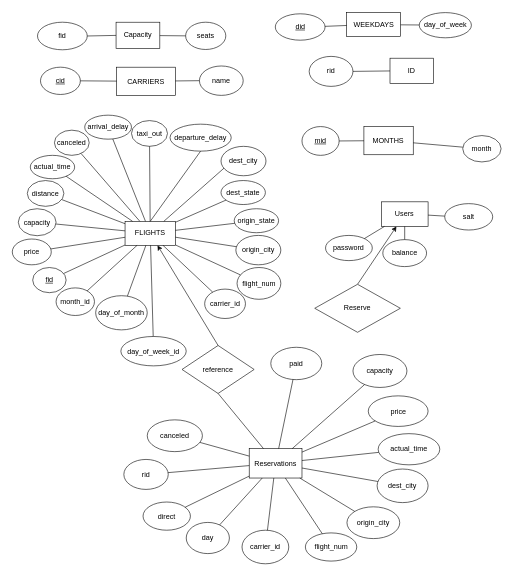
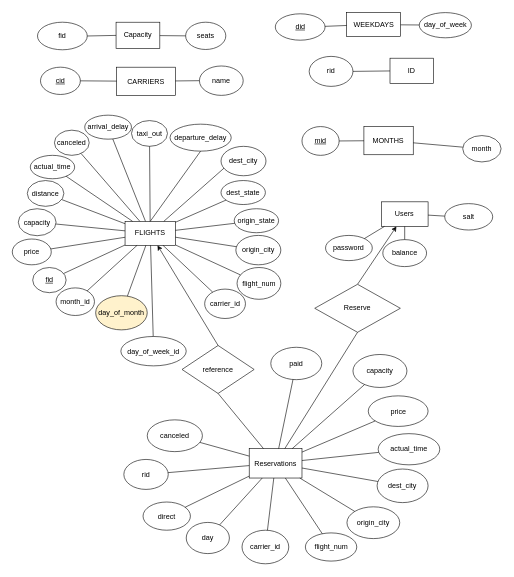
  <mxCell id="0" />
  <mxCell id="1" parent="0" />
  <mxCell id="2" value="Capacity" style="rounded=0;whiteSpace=wrap;html=1;" vertex="1" parent="1"><mxGeometry x="193" y="36" width="73" height="44" as="geometry" /></mxCell>
  <mxCell id="3" value="fid" style="ellipse;whiteSpace=wrap;html=1;" vertex="1" parent="1"><mxGeometry x="62" y="36" width="83" height="46" as="geometry" /></mxCell>
  <mxCell id="4" value="seats" style="ellipse;whiteSpace=wrap;html=1;" vertex="1" parent="1"><mxGeometry x="309" y="36" width="67" height="45.5" as="geometry" /></mxCell>
  <mxCell id="5" value="" style="endArrow=none;html=1;exitX=1;exitY=0.5;exitDx=0;exitDy=0;entryX=0;entryY=0.5;entryDx=0;entryDy=0;" edge="1" parent="1" source="3" target="2"><mxGeometry width="50" height="50" relative="1" as="geometry"><mxPoint x="350" y="213" as="sourcePoint" /><mxPoint x="400" y="163" as="targetPoint" /></mxGeometry></mxCell>
  <mxCell id="6" value="" style="endArrow=none;html=1;entryX=0;entryY=0.5;entryDx=0;entryDy=0;" edge="1" parent="1" source="2" target="4"><mxGeometry width="50" height="50" relative="1" as="geometry"><mxPoint x="350" y="213" as="sourcePoint" /><mxPoint x="400" y="163" as="targetPoint" /></mxGeometry></mxCell>
  <mxCell id="7" value="CARRIERS" style="rounded=0;whiteSpace=wrap;html=1;" vertex="1" parent="1"><mxGeometry x="194" y="111" width="98" height="47" as="geometry" /></mxCell>
  <mxCell id="8" value="&lt;u&gt;cid&lt;/u&gt;" style="ellipse;whiteSpace=wrap;html=1;" vertex="1" parent="1"><mxGeometry x="67" y="111" width="66.5" height="45.5" as="geometry" /></mxCell>
  <mxCell id="9" value="name" style="ellipse;whiteSpace=wrap;html=1;" vertex="1" parent="1"><mxGeometry x="332" y="109" width="73" height="49" as="geometry" /></mxCell>
  <mxCell id="10" value="" style="endArrow=none;html=1;" edge="1" parent="1" source="8" target="7"><mxGeometry width="50" height="50" relative="1" as="geometry"><mxPoint x="351" y="176" as="sourcePoint" /><mxPoint x="401" y="126" as="targetPoint" /></mxGeometry></mxCell>
  <mxCell id="11" value="" style="endArrow=none;html=1;entryX=0;entryY=0.5;entryDx=0;entryDy=0;" edge="1" parent="1" source="7" target="9"><mxGeometry width="50" height="50" relative="1" as="geometry"><mxPoint x="351" y="176" as="sourcePoint" /><mxPoint x="401" y="126" as="targetPoint" /></mxGeometry></mxCell>
  <mxCell id="12" value="FLIGHTS" style="rounded=0;whiteSpace=wrap;html=1;" vertex="1" parent="1"><mxGeometry x="208" y="368" width="84" height="40" as="geometry" /></mxCell>
  <mxCell id="13" value="&lt;u&gt;fid&lt;/u&gt;" style="ellipse;whiteSpace=wrap;html=1;rounded=0;" vertex="1" parent="1"><mxGeometry x="54" y="445" width="55.75" height="42" as="geometry" /></mxCell>
  <mxCell id="14" value="month_id" style="ellipse;whiteSpace=wrap;html=1;" vertex="1" parent="1"><mxGeometry x="93" y="479" width="64" height="46" as="geometry" /></mxCell>
- <mxCell id="15" value="day_of_month" style="ellipse;whiteSpace=wrap;html=1;" vertex="1" parent="1"><mxGeometry x="159" y="492" width="86" height="57" as="geometry" /></mxCell>
+ <mxCell id="15" value="day_of_month" style="ellipse;whiteSpace=wrap;html=1;fillColor=#fff2cc;" vertex="1" parent="1"><mxGeometry x="159" y="492" width="86" height="57" as="geometry" /></mxCell>
  <mxCell id="16" value="day_of_week_id" style="ellipse;whiteSpace=wrap;html=1;" vertex="1" parent="1"><mxGeometry x="201" y="560" width="109" height="49" as="geometry" /></mxCell>
  <mxCell id="17" value="carrier_id" style="ellipse;whiteSpace=wrap;html=1;" vertex="1" parent="1"><mxGeometry x="340.75" y="481" width="68" height="49" as="geometry" /></mxCell>
  <mxCell id="18" value="flight_num" style="ellipse;whiteSpace=wrap;html=1;" vertex="1" parent="1"><mxGeometry x="394.75" y="445" width="73" height="53" as="geometry" /></mxCell>
  <mxCell id="19" value="origin_city" style="ellipse;whiteSpace=wrap;html=1;" vertex="1" parent="1"><mxGeometry x="392.75" y="391.5" width="75" height="49" as="geometry" /></mxCell>
  <mxCell id="20" value="origin_state" style="ellipse;whiteSpace=wrap;html=1;" vertex="1" parent="1"><mxGeometry x="390" y="347" width="74" height="40" as="geometry" /></mxCell>
  <mxCell id="21" value="dest_state" style="ellipse;whiteSpace=wrap;html=1;" vertex="1" parent="1"><mxGeometry x="368" y="300" width="74" height="40" as="geometry" /></mxCell>
  <mxCell id="22" value="dest_city" style="ellipse;whiteSpace=wrap;html=1;" vertex="1" parent="1"><mxGeometry x="368" y="243" width="75" height="49" as="geometry" /></mxCell>
  <mxCell id="23" value="departure_delay" style="ellipse;whiteSpace=wrap;html=1;" vertex="1" parent="1"><mxGeometry x="283" y="206" width="102" height="45" as="geometry" /></mxCell>
  <mxCell id="24" value="taxi_out" style="ellipse;whiteSpace=wrap;html=1;" vertex="1" parent="1"><mxGeometry x="218.75" y="200" width="60" height="43" as="geometry" /></mxCell>
  <mxCell id="25" value="arrival_delay" style="ellipse;whiteSpace=wrap;html=1;" vertex="1" parent="1"><mxGeometry x="140.75" y="191" width="78" height="40" as="geometry" /></mxCell>
  <mxCell id="26" value="canceled" style="ellipse;whiteSpace=wrap;html=1;" vertex="1" parent="1"><mxGeometry x="90.25" y="216" width="58" height="42" as="geometry" /></mxCell>
  <mxCell id="27" value="actual_time" style="ellipse;whiteSpace=wrap;html=1;" vertex="1" parent="1"><mxGeometry x="50" y="258" width="74" height="39" as="geometry" /></mxCell>
  <mxCell id="28" value="distance" style="ellipse;whiteSpace=wrap;html=1;" vertex="1" parent="1"><mxGeometry x="45" y="300" width="61" height="43" as="geometry" /></mxCell>
  <mxCell id="29" value="capacity" style="ellipse;whiteSpace=wrap;html=1;" vertex="1" parent="1"><mxGeometry x="30" y="347" width="63" height="45" as="geometry" /></mxCell>
  <mxCell id="30" value="price" style="ellipse;whiteSpace=wrap;html=1;" vertex="1" parent="1"><mxGeometry x="20" y="397.5" width="65" height="43" as="geometry" /></mxCell>
  <mxCell id="31" value="" style="endArrow=none;html=1;exitX=0.5;exitY=0;exitDx=0;exitDy=0;entryX=0.5;entryY=1;entryDx=0;entryDy=0;" edge="1" parent="1" source="12" target="23"><mxGeometry width="50" height="50" relative="1" as="geometry"><mxPoint x="351" y="309" as="sourcePoint" /><mxPoint x="401" y="259" as="targetPoint" /></mxGeometry></mxCell>
  <mxCell id="32" value="" style="endArrow=none;html=1;entryX=0.067;entryY=0.741;entryDx=0;entryDy=0;entryPerimeter=0;" edge="1" parent="1" source="12" target="22"><mxGeometry width="50" height="50" relative="1" as="geometry"><mxPoint x="270.75" y="406" as="sourcePoint" /><mxPoint x="344" y="261" as="targetPoint" /></mxGeometry></mxCell>
  <mxCell id="33" value="" style="endArrow=none;html=1;" edge="1" parent="1" source="12" target="21"><mxGeometry width="50" height="50" relative="1" as="geometry"><mxPoint x="351" y="309" as="sourcePoint" /><mxPoint x="401" y="259" as="targetPoint" /></mxGeometry></mxCell>
  <mxCell id="34" value="" style="endArrow=none;html=1;" edge="1" parent="1" source="12" target="20"><mxGeometry width="50" height="50" relative="1" as="geometry"><mxPoint x="351" y="309" as="sourcePoint" /><mxPoint x="401" y="259" as="targetPoint" /></mxGeometry></mxCell>
  <mxCell id="35" value="" style="endArrow=none;html=1;" edge="1" parent="1" source="12" target="19"><mxGeometry width="50" height="50" relative="1" as="geometry"><mxPoint x="351" y="309" as="sourcePoint" /><mxPoint x="401" y="259" as="targetPoint" /></mxGeometry></mxCell>
  <mxCell id="36" value="" style="endArrow=none;html=1;" edge="1" parent="1" source="12" target="18"><mxGeometry width="50" height="50" relative="1" as="geometry"><mxPoint x="351" y="309" as="sourcePoint" /><mxPoint x="401" y="259" as="targetPoint" /></mxGeometry></mxCell>
  <mxCell id="37" value="" style="endArrow=none;html=1;" edge="1" parent="1" source="12" target="24"><mxGeometry width="50" height="50" relative="1" as="geometry"><mxPoint x="351" y="309" as="sourcePoint" /><mxPoint x="401" y="259" as="targetPoint" /></mxGeometry></mxCell>
  <mxCell id="38" value="" style="endArrow=none;html=1;" edge="1" parent="1" source="12" target="25"><mxGeometry width="50" height="50" relative="1" as="geometry"><mxPoint x="351" y="309" as="sourcePoint" /><mxPoint x="401" y="259" as="targetPoint" /></mxGeometry></mxCell>
  <mxCell id="39" value="" style="endArrow=none;html=1;" edge="1" parent="1" source="12" target="26"><mxGeometry width="50" height="50" relative="1" as="geometry"><mxPoint x="351" y="309" as="sourcePoint" /><mxPoint x="401" y="259" as="targetPoint" /></mxGeometry></mxCell>
  <mxCell id="40" value="" style="endArrow=none;html=1;" edge="1" parent="1" source="12" target="27"><mxGeometry width="50" height="50" relative="1" as="geometry"><mxPoint x="351" y="309" as="sourcePoint" /><mxPoint x="401" y="259" as="targetPoint" /></mxGeometry></mxCell>
  <mxCell id="41" value="" style="endArrow=none;html=1;" edge="1" parent="1" source="12" target="17"><mxGeometry width="50" height="50" relative="1" as="geometry"><mxPoint x="351" y="309" as="sourcePoint" /><mxPoint x="401" y="259" as="targetPoint" /></mxGeometry></mxCell>
  <mxCell id="42" value="" style="endArrow=none;html=1;" edge="1" parent="1" source="12" target="28"><mxGeometry width="50" height="50" relative="1" as="geometry"><mxPoint x="351" y="309" as="sourcePoint" /><mxPoint x="401" y="259" as="targetPoint" /></mxGeometry></mxCell>
  <mxCell id="43" value="" style="endArrow=none;html=1;" edge="1" parent="1" source="12" target="29"><mxGeometry width="50" height="50" relative="1" as="geometry"><mxPoint x="351" y="309" as="sourcePoint" /><mxPoint x="401" y="259" as="targetPoint" /></mxGeometry></mxCell>
  <mxCell id="44" value="" style="endArrow=none;html=1;" edge="1" parent="1" source="12" target="30"><mxGeometry width="50" height="50" relative="1" as="geometry"><mxPoint x="351" y="309" as="sourcePoint" /><mxPoint x="401" y="259" as="targetPoint" /></mxGeometry></mxCell>
  <mxCell id="45" value="" style="endArrow=none;html=1;" edge="1" parent="1" source="12" target="13"><mxGeometry width="50" height="50" relative="1" as="geometry"><mxPoint x="351" y="309" as="sourcePoint" /><mxPoint x="401" y="259" as="targetPoint" /></mxGeometry></mxCell>
  <mxCell id="46" value="" style="endArrow=none;html=1;" edge="1" parent="1" source="12" target="14"><mxGeometry width="50" height="50" relative="1" as="geometry"><mxPoint x="351" y="309" as="sourcePoint" /><mxPoint x="401" y="259" as="targetPoint" /></mxGeometry></mxCell>
  <mxCell id="47" value="" style="endArrow=none;html=1;" edge="1" parent="1" source="15" target="12"><mxGeometry width="50" height="50" relative="1" as="geometry"><mxPoint x="351" y="309" as="sourcePoint" /><mxPoint x="401" y="259" as="targetPoint" /></mxGeometry></mxCell>
  <mxCell id="48" value="" style="endArrow=none;html=1;" edge="1" parent="1" source="16" target="12"><mxGeometry width="50" height="50" relative="1" as="geometry"><mxPoint x="351" y="309" as="sourcePoint" /><mxPoint x="401" y="259" as="targetPoint" /></mxGeometry></mxCell>
  <mxCell id="49" value="ID" style="rounded=0;whiteSpace=wrap;html=1;" vertex="1" parent="1"><mxGeometry x="649.75" y="96" width="72.25" height="42" as="geometry" /></mxCell>
  <mxCell id="50" value="rid" style="ellipse;whiteSpace=wrap;html=1;" vertex="1" parent="1"><mxGeometry x="515" y="93" width="73" height="50" as="geometry" /></mxCell>
  <mxCell id="51" value="" style="endArrow=none;html=1;" edge="1" parent="1" source="50" target="49"><mxGeometry width="50" height="50" relative="1" as="geometry"><mxPoint x="751" y="166" as="sourcePoint" /><mxPoint x="801" y="116" as="targetPoint" /></mxGeometry></mxCell>
  <mxCell id="52" value="MONTHS" style="rounded=0;whiteSpace=wrap;html=1;" vertex="1" parent="1"><mxGeometry x="606.25" y="210" width="82.25" height="47" as="geometry" /></mxCell>
  <mxCell id="53" value="&lt;u&gt;mid&lt;/u&gt;" style="ellipse;whiteSpace=wrap;html=1;" vertex="1" parent="1"><mxGeometry x="503" y="210" width="62" height="48" as="geometry" /></mxCell>
  <mxCell id="54" value="month" style="ellipse;whiteSpace=wrap;html=1;" vertex="1" parent="1"><mxGeometry x="771" y="225" width="64" height="44" as="geometry" /></mxCell>
  <mxCell id="55" value="" style="endArrow=none;html=1;" edge="1" parent="1" source="52" target="54"><mxGeometry width="50" height="50" relative="1" as="geometry"><mxPoint x="760.5" y="217" as="sourcePoint" /><mxPoint x="810.5" y="167" as="targetPoint" /></mxGeometry></mxCell>
  <mxCell id="56" value="" style="endArrow=none;html=1;" edge="1" parent="1" source="53" target="52"><mxGeometry width="50" height="50" relative="1" as="geometry"><mxPoint x="760.5" y="217" as="sourcePoint" /><mxPoint x="810.5" y="167" as="targetPoint" /></mxGeometry></mxCell>
  <mxCell id="57" value="Users" style="rounded=0;whiteSpace=wrap;html=1;" vertex="1" parent="1"><mxGeometry x="635.25" y="335.5" width="78" height="41" as="geometry" /></mxCell>
  <mxCell id="58" value="password" style="ellipse;whiteSpace=wrap;html=1;" vertex="1" parent="1"><mxGeometry x="542.25" y="391.5" width="78" height="42" as="geometry" /></mxCell>
  <mxCell id="59" value="balance" style="ellipse;whiteSpace=wrap;html=1;" vertex="1" parent="1"><mxGeometry x="637.75" y="398.5" width="73" height="45" as="geometry" /></mxCell>
  <mxCell id="60" value="salt" style="ellipse;whiteSpace=wrap;html=1;" vertex="1" parent="1"><mxGeometry x="741" y="338.5" width="80" height="44" as="geometry" /></mxCell>
  <mxCell id="61" value="" style="endArrow=none;html=1;" edge="1" parent="1" source="60" target="57"><mxGeometry width="50" height="50" relative="1" as="geometry"><mxPoint x="453.25" y="440.5" as="sourcePoint" /><mxPoint x="503.25" y="390.5" as="targetPoint" /></mxGeometry></mxCell>
  <mxCell id="62" value="" style="endArrow=none;html=1;" edge="1" parent="1" source="59" target="57"><mxGeometry width="50" height="50" relative="1" as="geometry"><mxPoint x="453.25" y="440.5" as="sourcePoint" /><mxPoint x="503.25" y="390.5" as="targetPoint" /></mxGeometry></mxCell>
  <mxCell id="63" value="" style="endArrow=none;html=1;" edge="1" parent="1" source="58" target="57"><mxGeometry width="50" height="50" relative="1" as="geometry"><mxPoint x="453.25" y="440.5" as="sourcePoint" /><mxPoint x="503.25" y="390.5" as="targetPoint" /></mxGeometry></mxCell>
  <mxCell id="64" value="WEEKDAYS" style="rounded=0;whiteSpace=wrap;html=1;" vertex="1" parent="1"><mxGeometry x="577.5" y="20" width="90" height="40" as="geometry" /></mxCell>
  <mxCell id="65" value="&lt;u&gt;did&lt;/u&gt;" style="ellipse;whiteSpace=wrap;html=1;" vertex="1" parent="1"><mxGeometry x="458.5" y="22" width="83" height="44" as="geometry" /></mxCell>
  <mxCell id="66" value="day_of_week" style="ellipse;whiteSpace=wrap;html=1;" vertex="1" parent="1"><mxGeometry x="698.5" y="20" width="87" height="42" as="geometry" /></mxCell>
  <mxCell id="67" value="" style="endArrow=none;html=1;" edge="1" parent="1" source="64" target="66"><mxGeometry width="50" height="50" relative="1" as="geometry"><mxPoint x="419.5" y="129" as="sourcePoint" /><mxPoint x="469.5" y="79" as="targetPoint" /></mxGeometry></mxCell>
  <mxCell id="68" value="" style="endArrow=none;html=1;" edge="1" parent="1" source="65" target="64"><mxGeometry width="50" height="50" relative="1" as="geometry"><mxPoint x="419.5" y="129" as="sourcePoint" /><mxPoint x="469.5" y="79" as="targetPoint" /></mxGeometry></mxCell>
  <mxCell id="69" value="Reservations" style="rounded=0;whiteSpace=wrap;html=1;" vertex="1" parent="1"><mxGeometry x="415" y="747" width="88" height="49" as="geometry" /></mxCell>
  <mxCell id="70" value="canceled" style="ellipse;whiteSpace=wrap;html=1;" vertex="1" parent="1"><mxGeometry x="245" y="699" width="92" height="53" as="geometry" /></mxCell>
  <mxCell id="71" value="actual_time" style="ellipse;whiteSpace=wrap;html=1;" vertex="1" parent="1"><mxGeometry x="630" y="722" width="102.75" height="52" as="geometry" /></mxCell>
  <mxCell id="72" value="paid" style="ellipse;whiteSpace=wrap;html=1;" vertex="1" parent="1"><mxGeometry x="451" y="578" width="85" height="54" as="geometry" /></mxCell>
  <mxCell id="73" value="capacity" style="ellipse;whiteSpace=wrap;html=1;" vertex="1" parent="1"><mxGeometry x="588" y="590" width="90" height="55" as="geometry" /></mxCell>
  <mxCell id="74" value="price" style="ellipse;whiteSpace=wrap;html=1;" vertex="1" parent="1"><mxGeometry x="613.5" y="659" width="99.75" height="51" as="geometry" /></mxCell>
  <mxCell id="75" value="dest_city" style="ellipse;whiteSpace=wrap;html=1;" vertex="1" parent="1"><mxGeometry x="628.25" y="781" width="85" height="56" as="geometry" /></mxCell>
  <mxCell id="76" value="origin_city" style="ellipse;whiteSpace=wrap;html=1;" vertex="1" parent="1"><mxGeometry x="578" y="844" width="88" height="53" as="geometry" /></mxCell>
  <mxCell id="77" value="flight_num" style="ellipse;whiteSpace=wrap;html=1;" vertex="1" parent="1"><mxGeometry x="508.63" y="887.5" width="85.75" height="47" as="geometry" /></mxCell>
  <mxCell id="78" value="carrier_id" style="ellipse;whiteSpace=wrap;html=1;" vertex="1" parent="1"><mxGeometry x="403" y="883" width="78" height="56" as="geometry" /></mxCell>
  <mxCell id="79" value="day" style="ellipse;whiteSpace=wrap;html=1;" vertex="1" parent="1"><mxGeometry x="310" y="870" width="72" height="52" as="geometry" /></mxCell>
  <mxCell id="80" value="direct" style="ellipse;whiteSpace=wrap;html=1;" vertex="1" parent="1"><mxGeometry x="238" y="836" width="79" height="47" as="geometry" /></mxCell>
  <mxCell id="81" value="rid" style="ellipse;whiteSpace=wrap;html=1;" vertex="1" parent="1"><mxGeometry x="206" y="765" width="74" height="50" as="geometry" /></mxCell>
  <mxCell id="82" value="" style="endArrow=none;html=1;" edge="1" parent="1" source="80" target="69"><mxGeometry width="50" height="50" relative="1" as="geometry"><mxPoint x="337" y="692" as="sourcePoint" /><mxPoint x="387" y="642" as="targetPoint" /></mxGeometry></mxCell>
  <mxCell id="83" value="" style="endArrow=none;html=1;" edge="1" parent="1" source="79" target="69"><mxGeometry width="50" height="50" relative="1" as="geometry"><mxPoint x="337" y="692" as="sourcePoint" /><mxPoint x="387" y="642" as="targetPoint" /></mxGeometry></mxCell>
  <mxCell id="84" value="" style="endArrow=none;html=1;" edge="1" parent="1" source="69" target="78"><mxGeometry width="50" height="50" relative="1" as="geometry"><mxPoint x="337" y="692" as="sourcePoint" /><mxPoint x="387" y="642" as="targetPoint" /></mxGeometry></mxCell>
  <mxCell id="85" value="" style="endArrow=none;html=1;" edge="1" parent="1" source="69" target="76"><mxGeometry width="50" height="50" relative="1" as="geometry"><mxPoint x="337" y="692" as="sourcePoint" /><mxPoint x="387" y="642" as="targetPoint" /></mxGeometry></mxCell>
  <mxCell id="86" value="" style="endArrow=none;html=1;" edge="1" parent="1" source="69" target="77"><mxGeometry width="50" height="50" relative="1" as="geometry"><mxPoint x="337" y="692" as="sourcePoint" /><mxPoint x="387" y="642" as="targetPoint" /></mxGeometry></mxCell>
  <mxCell id="87" value="" style="endArrow=none;html=1;" edge="1" parent="1" source="69" target="75"><mxGeometry width="50" height="50" relative="1" as="geometry"><mxPoint x="337" y="692" as="sourcePoint" /><mxPoint x="387" y="642" as="targetPoint" /></mxGeometry></mxCell>
  <mxCell id="88" value="" style="endArrow=none;html=1;" edge="1" parent="1" source="69" target="71"><mxGeometry width="50" height="50" relative="1" as="geometry"><mxPoint x="337" y="692" as="sourcePoint" /><mxPoint x="387" y="642" as="targetPoint" /></mxGeometry></mxCell>
  <mxCell id="89" value="" style="endArrow=none;html=1;" edge="1" parent="1" source="69" target="74"><mxGeometry width="50" height="50" relative="1" as="geometry"><mxPoint x="337" y="692" as="sourcePoint" /><mxPoint x="387" y="642" as="targetPoint" /></mxGeometry></mxCell>
  <mxCell id="90" value="" style="endArrow=none;html=1;" edge="1" parent="1" source="69" target="73"><mxGeometry width="50" height="50" relative="1" as="geometry"><mxPoint x="337" y="692" as="sourcePoint" /><mxPoint x="387" y="642" as="targetPoint" /></mxGeometry></mxCell>
  <mxCell id="91" value="" style="endArrow=none;html=1;" edge="1" parent="1" source="69" target="72"><mxGeometry width="50" height="50" relative="1" as="geometry"><mxPoint x="337" y="692" as="sourcePoint" /><mxPoint x="387" y="642" as="targetPoint" /></mxGeometry></mxCell>
  <mxCell id="92" value="" style="endArrow=none;html=1;" edge="1" parent="1" source="70" target="69"><mxGeometry width="50" height="50" relative="1" as="geometry"><mxPoint x="337" y="692" as="sourcePoint" /><mxPoint x="387" y="642" as="targetPoint" /></mxGeometry></mxCell>
  <mxCell id="93" value="" style="endArrow=none;html=1;" edge="1" parent="1" source="81" target="69"><mxGeometry width="50" height="50" relative="1" as="geometry"><mxPoint x="337" y="692" as="sourcePoint" /><mxPoint x="387" y="642" as="targetPoint" /></mxGeometry></mxCell>
  <mxCell id="94" value="" style="endArrow=classic;html=1;exitX=0.5;exitY=0;exitDx=0;exitDy=0;" edge="1" parent="1" source="95" target="57"><mxGeometry width="50" height="50" relative="1" as="geometry"><mxPoint x="601" y="477" as="sourcePoint" /><mxPoint x="252" y="497" as="targetPoint" /></mxGeometry></mxCell>
  <mxCell id="95" value="Reserve" style="rhombus;whiteSpace=wrap;html=1;" vertex="1" parent="1"><mxGeometry x="524.25" y="473" width="142.75" height="80" as="geometry" /></mxCell>
+ <mxCell id="96" value="" style="endArrow=none;html=1;entryX=0.5;entryY=1;entryDx=0;entryDy=0;" edge="1" parent="1" source="69" target="95"><mxGeometry width="50" height="50" relative="1" as="geometry"><mxPoint x="202" y="547" as="sourcePoint" /><mxPoint x="252" y="497" as="targetPoint" /></mxGeometry></mxCell>
  <mxCell id="97" value="reference" style="rhombus;whiteSpace=wrap;html=1;" vertex="1" parent="1"><mxGeometry x="303" y="575" width="120.25" height="80" as="geometry" /></mxCell>
  <mxCell id="98" value="" style="endArrow=classic;html=1;exitX=0.5;exitY=0;exitDx=0;exitDy=0;" edge="1" parent="1" source="97" target="12"><mxGeometry width="50" height="50" relative="1" as="geometry"><mxPoint x="202" y="547" as="sourcePoint" /><mxPoint x="252" y="497" as="targetPoint" /></mxGeometry></mxCell>
  <mxCell id="99" value="" style="endArrow=none;html=1;entryX=0.5;entryY=1;entryDx=0;entryDy=0;" edge="1" parent="1" source="69" target="97"><mxGeometry width="50" height="50" relative="1" as="geometry"><mxPoint x="202" y="547" as="sourcePoint" /><mxPoint x="252" y="497" as="targetPoint" /></mxGeometry></mxCell>
